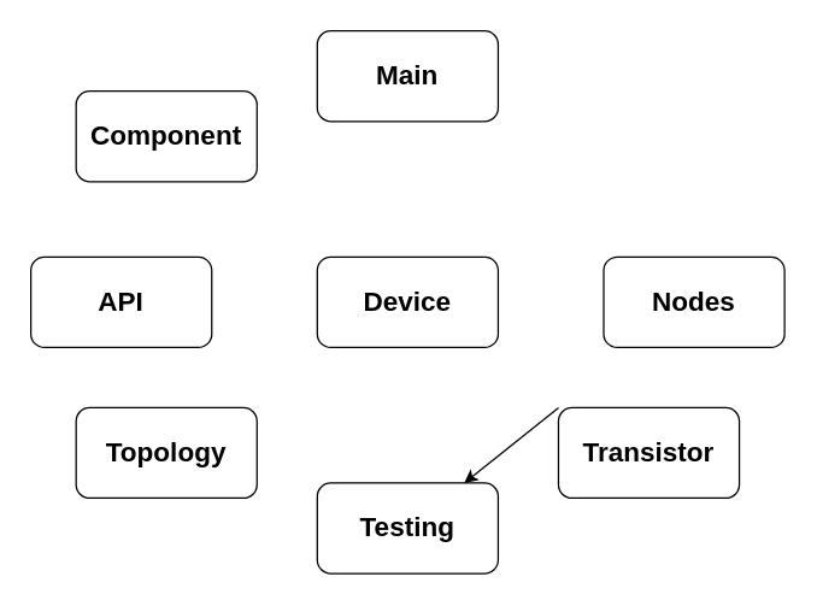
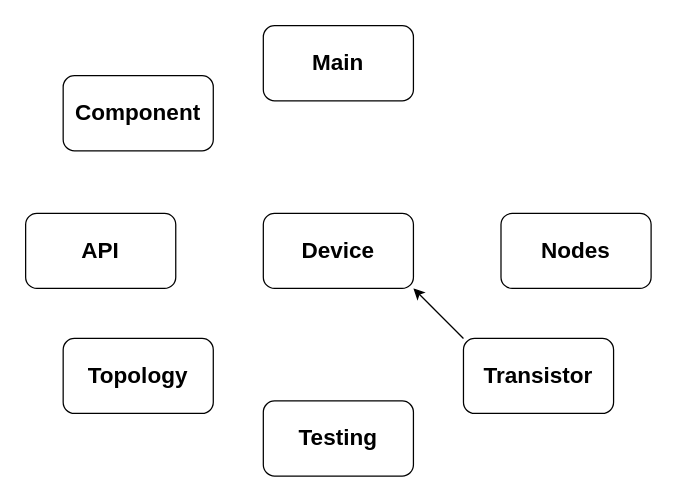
  <mxCell id="0" />
  <mxCell id="1" parent="0" />
  <mxCell id="2" value="Device" style="rounded=1;whiteSpace=wrap;html=1;fontSize=18;fontStyle=1" vertex="1" parent="1"><mxGeometry x="210" y="170" width="120" height="60" as="geometry" /></mxCell>
  <mxCell id="3" value="Topology" style="rounded=1;whiteSpace=wrap;html=1;fontSize=18;fontStyle=1" vertex="1" parent="1"><mxGeometry x="50" y="270" width="120" height="60" as="geometry" /></mxCell>
  <mxCell id="4" value="Testing" style="rounded=1;whiteSpace=wrap;html=1;fontSize=18;fontStyle=1" vertex="1" parent="1"><mxGeometry x="210" y="320" width="120" height="60" as="geometry" /></mxCell>
  <mxCell id="5" value="Main" style="rounded=1;whiteSpace=wrap;html=1;fontSize=18;fontStyle=1" vertex="1" parent="1"><mxGeometry x="210" y="20" width="120" height="60" as="geometry" /></mxCell>
  <mxCell id="6" value="API" style="rounded=1;whiteSpace=wrap;html=1;fontSize=18;fontStyle=1" vertex="1" parent="1"><mxGeometry x="20" y="170" width="120" height="60" as="geometry" /></mxCell>
  <mxCell id="7" value="Nodes" style="rounded=1;whiteSpace=wrap;html=1;fontSize=18;fontStyle=1" vertex="1" parent="1"><mxGeometry x="400" y="170" width="120" height="60" as="geometry" /></mxCell>
  <mxCell id="8" value="Component" style="rounded=1;whiteSpace=wrap;html=1;fontSize=18;fontStyle=1" vertex="1" parent="1"><mxGeometry x="50" y="60" width="120" height="60" as="geometry" /></mxCell>
  <mxCell id="9" value="Transistor" style="rounded=1;whiteSpace=wrap;html=1;fontSize=18;fontStyle=1" vertex="1" parent="1"><mxGeometry x="370" y="270" width="120" height="60" as="geometry" /></mxCell>
- <mxCell id="10" value="" style="endArrow=classic;html=1;rounded=0;fontSize=18;exitX=0;exitY=0;exitDx=0;exitDy=0;" edge="1" parent="1" source="9" target="4"><mxGeometry width="50" height="50" relative="1" as="geometry"><mxPoint x="320" y="250" as="sourcePoint" /><mxPoint x="290" y="230" as="targetPoint" /></mxGeometry></mxCell>
+ <mxCell id="10" value="" style="endArrow=classic;html=1;rounded=0;fontSize=18;exitX=0;exitY=0;exitDx=0;exitDy=0;entryX=1;entryY=1;entryDx=0;entryDy=0;" edge="1" parent="1" source="9" target="2"><mxGeometry width="50" height="50" relative="1" as="geometry"><mxPoint x="320" y="250" as="sourcePoint" /><mxPoint x="290" y="230" as="targetPoint" /></mxGeometry></mxCell>
